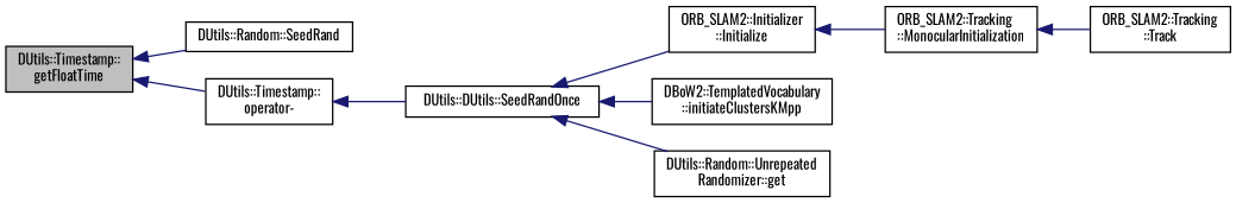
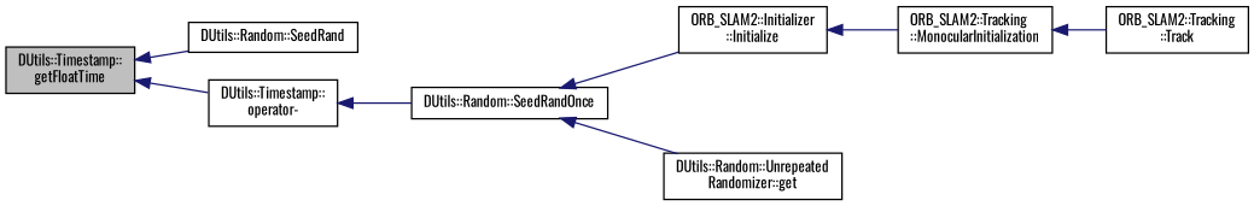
  digraph {
    fontname=Oswald
    rankdir=LR
    node [color=black fillcolor=white fontname=Oswald fontsize=10 shape=record style=filled]
    edge [color=midnightblue dir=back fontname=Oswald fontsize=10 labelfontname=Helvetica labelfontsize=10 style=solid]
    n1 [fillcolor=grey75 fontcolor=black height=0.2 label="DUtils::Timestamp::\lgetFloatTime" width=0.4]
    n2 [height=0.2 label="DUtils::Random::SeedRand" width=0.4]
    n3 [height=0.2 label="DUtils::Timestamp::\loperator-" width=0.4]
-   n4 [height=0.2 label="DUtils::DUtils::SeedRandOnce" width=0.4]
+   n4 [height=0.2 label="DUtils::Random::SeedRandOnce" width=0.4]
    n5 [height=0.2 label="ORB_SLAM2::Initializer\l::Initialize" width=0.4]
-   n6 [height=0.2 label="DBoW2::TemplatedVocabulary\l::initiateClustersKMpp" width=0.4]
    n7 [height=0.2 label="DUtils::Random::Unrepeated\lRandomizer::get" width=0.4]
    n8 [height=0.2 label="ORB_SLAM2::Tracking\l::MonocularInitialization" width=0.4]
    n9 [height=0.2 label="ORB_SLAM2::Tracking\l::Track" width=0.4]
    n1 -> n2
    n1 -> n3
    n3 -> n4
    n4 -> n5
-   n4 -> n6
    n4 -> n7
    n5 -> n8
    n8 -> n9
  }
